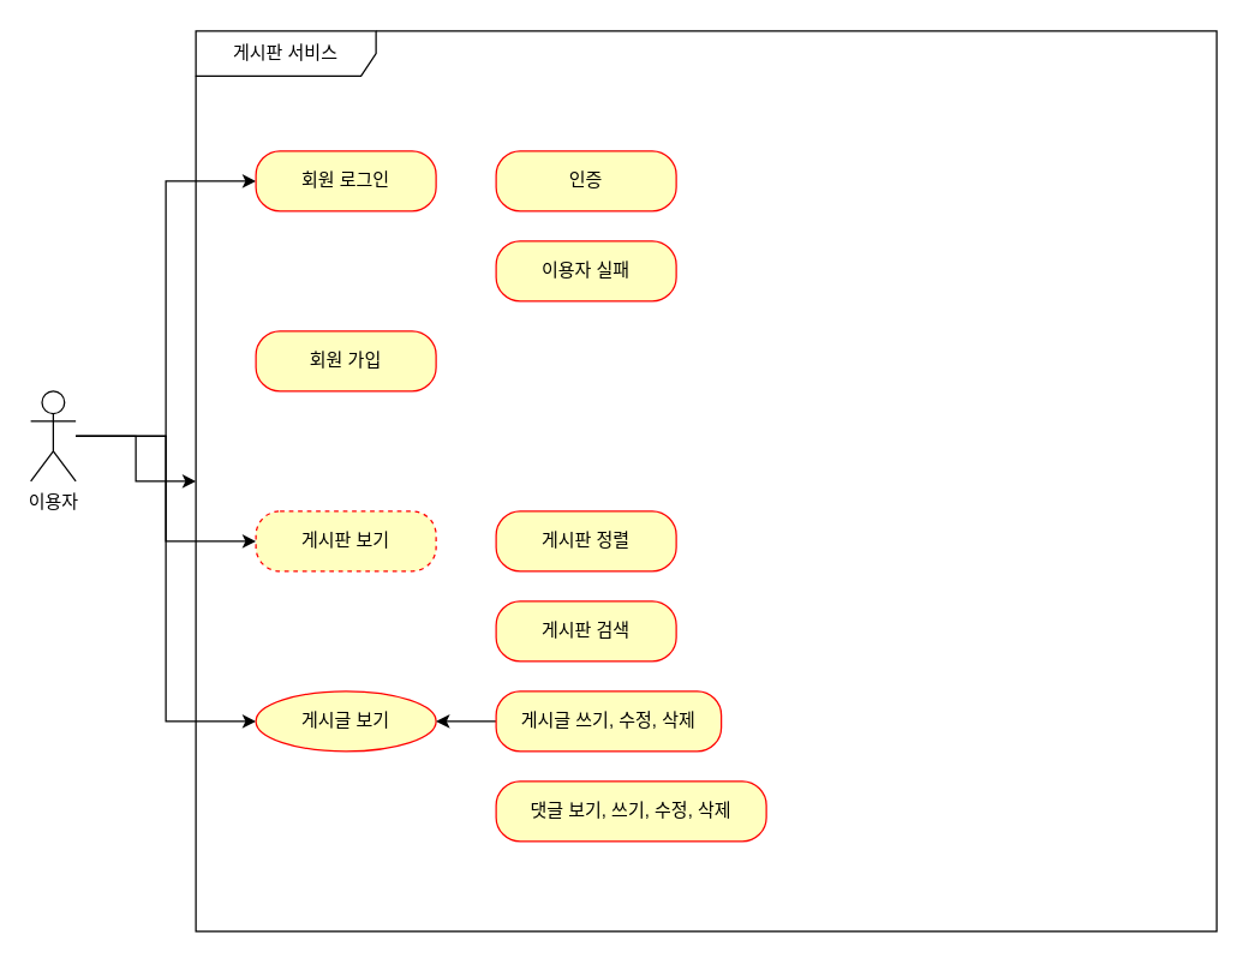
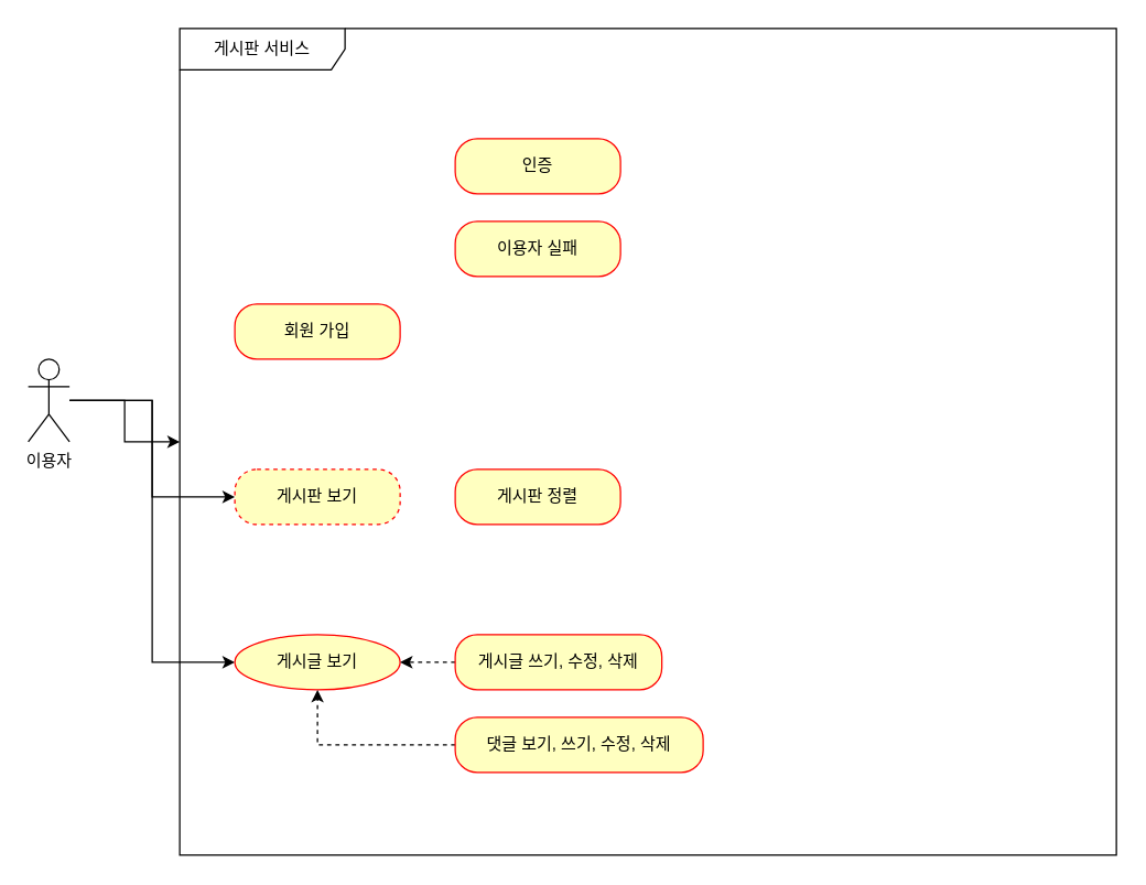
  <mxCell id="0" />
  <mxCell id="1" parent="0" />
- <mxCell id="2" style="edgeStyle=orthogonalEdgeStyle;rounded=0;orthogonalLoop=1;jettySize=auto;html=1;entryX=0;entryY=0.5;entryDx=0;entryDy=0;" edge="1" parent="1" source="6" target="11"><mxGeometry relative="1" as="geometry"><Array as="points"><mxPoint x="110" y="290" /><mxPoint x="110" y="120" /></Array></mxGeometry></mxCell>
  <mxCell id="3" style="edgeStyle=orthogonalEdgeStyle;rounded=0;orthogonalLoop=1;jettySize=auto;html=1;" edge="1" parent="1" source="6" target="7"><mxGeometry relative="1" as="geometry" /></mxCell>
  <mxCell id="4" style="edgeStyle=orthogonalEdgeStyle;rounded=0;orthogonalLoop=1;jettySize=auto;html=1;entryX=0;entryY=0.5;entryDx=0;entryDy=0;" edge="1" parent="1" source="6" target="9"><mxGeometry relative="1" as="geometry" /></mxCell>
  <mxCell id="5" style="edgeStyle=orthogonalEdgeStyle;rounded=0;orthogonalLoop=1;jettySize=auto;html=1;entryX=0;entryY=0.5;entryDx=0;entryDy=0;" edge="1" parent="1" source="6" target="10"><mxGeometry relative="1" as="geometry" /></mxCell>
  <mxCell id="6" value="이용자" style="shape=umlActor;verticalLabelPosition=bottom;verticalAlign=top;html=1;outlineConnect=0;" vertex="1" parent="1"><mxGeometry x="20" y="260" width="30" height="60" as="geometry" /></mxCell>
  <mxCell id="7" value="게시판 서비스" style="shape=umlFrame;whiteSpace=wrap;html=1;width=120;height=30;" vertex="1" parent="1"><mxGeometry x="130" y="20" width="680" height="600" as="geometry" /></mxCell>
  <mxCell id="8" value="회원 가입" style="rounded=1;whiteSpace=wrap;html=1;arcSize=40;fontColor=#000000;fillColor=#ffffc0;strokeColor=#ff0000;" vertex="1" parent="1"><mxGeometry x="170" y="220" width="120" height="40" as="geometry" /></mxCell>
  <mxCell id="9" value="게시판 보기" style="rounded=1;whiteSpace=wrap;html=1;arcSize=40;fontColor=#000000;fillColor=#ffffc0;strokeColor=#ff0000;dashed=1;" vertex="1" parent="1"><mxGeometry x="170" y="340" width="120" height="40" as="geometry" /></mxCell>
  <mxCell id="10" value="게시글 보기" style="ellipse;whiteSpace=wrap;html=1;arcSize=40;fontColor=#000000;fillColor=#ffffc0;strokeColor=#ff0000;" vertex="1" parent="1"><mxGeometry x="170" y="460" width="120" height="40" as="geometry" /></mxCell>
- <mxCell id="11" value="회원 로그인" style="rounded=1;whiteSpace=wrap;html=1;arcSize=40;fontColor=#000000;fillColor=#ffffc0;strokeColor=#ff0000;" vertex="1" parent="1"><mxGeometry x="170" y="100" width="120" height="40" as="geometry" /></mxCell>
  <mxCell id="12" value="인증" style="rounded=1;whiteSpace=wrap;html=1;arcSize=40;fontColor=#000000;fillColor=#ffffc0;strokeColor=#ff0000;" vertex="1" parent="1"><mxGeometry x="330" y="100" width="120" height="40" as="geometry" /></mxCell>
  <mxCell id="13" value="이용자 실패" style="rounded=1;whiteSpace=wrap;html=1;arcSize=40;fontColor=#000000;fillColor=#ffffc0;strokeColor=#ff0000;" vertex="1" parent="1"><mxGeometry x="330" y="160" width="120" height="40" as="geometry" /></mxCell>
  <mxCell id="14" value="게시판 정렬" style="rounded=1;whiteSpace=wrap;html=1;arcSize=40;fontColor=#000000;fillColor=#ffffc0;strokeColor=#ff0000;" vertex="1" parent="1"><mxGeometry x="330" y="340" width="120" height="40" as="geometry" /></mxCell>
- <mxCell id="15" value="게시판 검색" style="rounded=1;whiteSpace=wrap;html=1;arcSize=40;fontColor=#000000;fillColor=#ffffc0;strokeColor=#ff0000;" vertex="1" parent="1"><mxGeometry x="330" y="400" width="120" height="40" as="geometry" /></mxCell>
- <mxCell id="16" style="edgeStyle=orthogonalEdgeStyle;rounded=0;orthogonalLoop=1;jettySize=auto;html=1;dashed=0;" edge="1" parent="1" source="17" target="10"><mxGeometry relative="1" as="geometry" /></mxCell>
+ <mxCell id="16" style="edgeStyle=orthogonalEdgeStyle;rounded=0;orthogonalLoop=1;jettySize=auto;html=1;dashed=1;" edge="1" parent="1" source="17" target="10"><mxGeometry relative="1" as="geometry" /></mxCell>
  <mxCell id="17" value="게시글 쓰기, 수정, 삭제" style="rounded=1;whiteSpace=wrap;html=1;arcSize=40;fontColor=#000000;fillColor=#ffffc0;strokeColor=#ff0000;" vertex="1" parent="1"><mxGeometry x="330" y="460" width="150" height="40" as="geometry" /></mxCell>
+ <mxCell id="18" style="edgeStyle=orthogonalEdgeStyle;rounded=0;orthogonalLoop=1;jettySize=auto;html=1;dashed=1;" edge="1" parent="1" source="19" target="10"><mxGeometry relative="1" as="geometry" /></mxCell>
  <mxCell id="19" value="댓글 보기, 쓰기, 수정, 삭제" style="rounded=1;whiteSpace=wrap;html=1;arcSize=40;fontColor=#000000;fillColor=#ffffc0;strokeColor=#ff0000;" vertex="1" parent="1"><mxGeometry x="330" y="520" width="180" height="40" as="geometry" /></mxCell>
